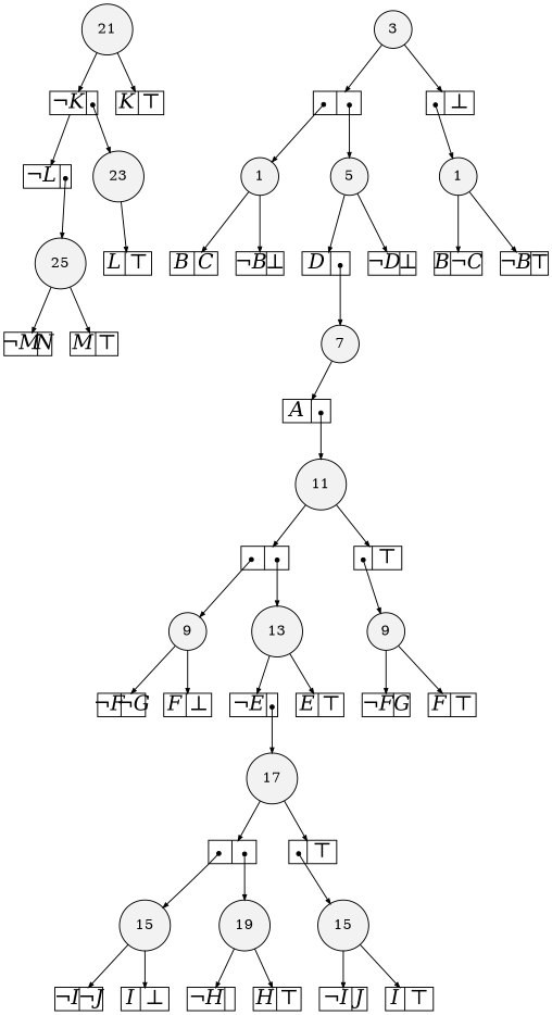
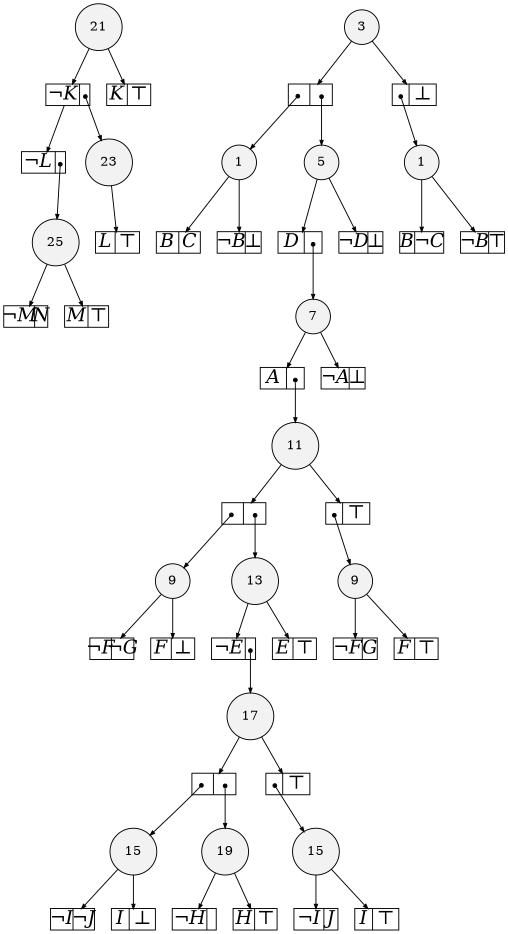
  digraph {
    node [fillcolor=white shape=record style=filled fixedsize=true fontname="Times-Italic" fontsize=20]
    edge [arrowsize=.50]
    n1 [fillcolor=gray95 height=.25 label=25 shape=circle width=.25 fixedsize="" fontname="" fontsize=""]
    n2 [fillcolor=gray95 height=.25 label=23 shape=circle width=.25 fixedsize="" fontname="" fontsize=""]
    n3 [fillcolor=gray95 height=.25 label=21 shape=circle width=.25 fixedsize="" fontname="" fontsize=""]
    n4 [fillcolor=gray95 height=.25 label=19 shape=circle width=.25 fixedsize="" fontname="" fontsize=""]
    n5 [fillcolor=gray95 height=.25 label=17 shape=circle width=.25 fixedsize="" fontname="" fontsize=""]
    n6 [fillcolor=gray95 height=.25 label=15 shape=circle width=.25 fixedsize="" fontname="" fontsize=""]
    n7 [fillcolor=gray95 height=.25 label=15 shape=circle width=.25 fixedsize="" fontname="" fontsize=""]
    n8 [fillcolor=gray95 height=.25 label=13 shape=circle width=.25 fixedsize="" fontname="" fontsize=""]
    n9 [fillcolor=gray95 height=.25 label=11 shape=circle width=.25 fixedsize="" fontname="" fontsize=""]
    n10 [fillcolor=gray95 height=.25 label=9 shape=circle width=.25 fixedsize="" fontname="" fontsize=""]
    n11 [fillcolor=gray95 height=.25 label=9 shape=circle width=.25 fixedsize="" fontname="" fontsize=""]
    n12 [fillcolor=gray95 height=.25 label=7 shape=circle width=.25 fixedsize="" fontname="" fontsize=""]
    n13 [fillcolor=gray95 height=.25 label=5 shape=circle width=.25 fixedsize="" fontname="" fontsize=""]
    n14 [fillcolor=gray95 height=.25 label=3 shape=circle width=.25 fixedsize="" fontname="" fontsize=""]
    n15 [fillcolor=gray95 height=.25 label=1 shape=circle width=.25 fixedsize="" fontname="" fontsize=""]
    n16 [fillcolor=gray95 height=.25 label=1 shape=circle width=.25 fixedsize="" fontname="" fontsize=""]
    n17 [height=.30 label="<L>&not;M|<R>N" width=.65]
    n18 [height=.30 label="<L>M|<R>&#8868;" width=.65]
    n19 [height=.30 label="<L>L|<R>&#8868;" width=.65]
    n20 [height=.30 label="<L>&not;K|<R>" width=.65]
    n21 [height=.30 label="<L>K|<R>&#8868;" width=.65]
    n22 [height=.30 label="<L>&not;H|<R>" width=.65]
    n23 [height=.30 label="<L>H|<R>&#8868;" width=.65]
    n24 [height=.30 label="<L>|<R>" width=.65]
    n25 [height=.30 label="<L>|<R>&#8868;" width=.65]
    n26 [height=.30 label="<L>&not;I|<R>&not;J" width=.65]
    n27 [height=.30 label="<L>I|<R>&#8869;" width=.65]
    n28 [height=.30 label="<L>&not;I|<R>J" width=.65]
    n29 [height=.30 label="<L>I|<R>&#8868;" width=.65]
    n30 [height=.30 label="<L>&not;E|<R>" width=.65]
    n31 [height=.30 label="<L>E|<R>&#8868;" width=.65]
    n32 [height=.30 label="<L>|<R>" width=.65]
    n33 [height=.30 label="<L>|<R>&#8868;" width=.65]
    n34 [height=.30 label="<L>&not;F|<R>&not;G" width=.65]
    n35 [height=.30 label="<L>F|<R>&#8869;" width=.65]
    n36 [height=.30 label="<L>&not;F|<R>G" width=.65]
    n37 [height=.30 label="<L>F|<R>&#8868;" width=.65]
    n38 [height=.30 label="<L>A|<R>" width=.65]
+   n39 [height=.30 label="<L>&not;A|<R>&#8869;" width=.65]
    n40 [height=.30 label="<L>D|<R>" width=.65]
    n41 [height=.30 label="<L>&not;D|<R>&#8869;" width=.65]
    n42 [height=.30 label="<L>|<R>" width=.65]
    n43 [height=.30 label="<L>|<R>&#8869;" width=.65]
    n44 [height=.30 label="<L>B|<R>&not;C" width=.65]
    n45 [height=.30 label="<L>&not;B|<R>&#8868;" width=.65]
    n46 [height=.30 label="<L>B|<R>C" width=.65]
    n47 [height=.30 label="<L>&not;B|<R>&#8869;" width=.65]
    n48 [height=.30 label="<L>&not;L|<R>" width=.65]
    subgraph sub_1 {
      rank=same
      n1
    }
    subgraph sub_2 {
      rank=same
      n2
    }
    subgraph sub_3 {
      rank=same
      n3
    }
    subgraph sub_4 {
      rank=same
      n4
    }
    subgraph sub_5 {
      rank=same
      n5
    }
    subgraph sub_6 {
      rank=same
      n6
      n7
    }
    subgraph sub_7 {
      rank=same
      n8
    }
    subgraph sub_8 {
      rank=same
      n9
    }
    subgraph sub_9 {
      rank=same
      n10
      n11
    }
    subgraph sub_10 {
      rank=same
      n12
    }
    subgraph sub_11 {
      rank=same
      n13
    }
    subgraph sub_12 {
      rank=same
      n14
    }
    subgraph sub_13 {
      rank=same
      n15
      n16
    }
    n1 -> n17
    n1 -> n18
    n2 -> n19
    n3 -> n20
    n3 -> n21
    n4 -> n22
    n4 -> n23
    n5 -> n24
    n5 -> n25
    n6 -> n26
    n6 -> n27
    n7 -> n28
    n7 -> n29
    n8 -> n30
    n8 -> n31
    n9 -> n32
    n9 -> n33
    n10 -> n34
    n10 -> n35
    n11 -> n36
    n11 -> n37
    n12 -> n38
+   n12 -> n39
    n13 -> n40
    n13 -> n41
    n14 -> n42
    n14 -> n43
    n15 -> n44
    n15 -> n45
    n16 -> n46
    n16 -> n47
    n20 -> n2 [arrowtail=dot dir=both tailclip=false tailport="R:c"]
    n20 -> n48
    n24 -> n4 [arrowtail=dot dir=both tailclip=false tailport="R:c"]
    n24 -> n6 [arrowtail=dot dir=both tailclip=false tailport="L:c"]
    n25 -> n7 [arrowtail=dot dir=both tailclip=false tailport="L:c"]
    n30 -> n5 [arrowtail=dot dir=both tailclip=false tailport="R:c"]
    n32 -> n8 [arrowtail=dot dir=both tailclip=false tailport="R:c"]
    n32 -> n10 [arrowtail=dot dir=both tailclip=false tailport="L:c"]
    n33 -> n11 [arrowtail=dot dir=both tailclip=false tailport="L:c"]
    n38 -> n9 [arrowtail=dot dir=both tailclip=false tailport="R:c"]
    n40 -> n12 [arrowtail=dot dir=both tailclip=false tailport="R:c"]
    n42 -> n13 [arrowtail=dot dir=both tailclip=false tailport="R:c"]
    n42 -> n16 [arrowtail=dot dir=both tailclip=false tailport="L:c"]
    n43 -> n15 [arrowtail=dot dir=both tailclip=false tailport="L:c"]
    n48 -> n1 [arrowtail=dot dir=both tailclip=false tailport="R:c"]
  }
